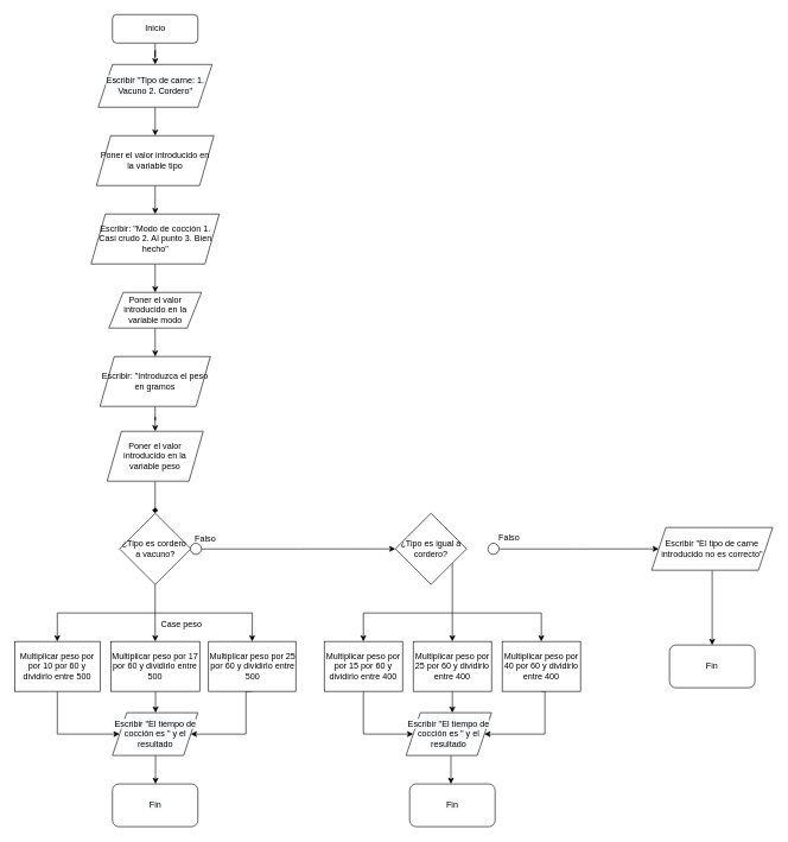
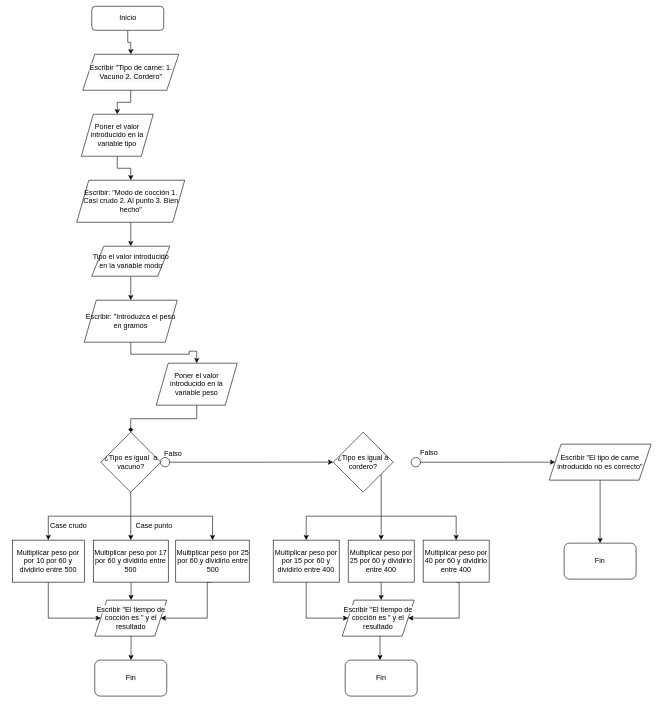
  <mxCell id="0" />
  <mxCell id="1" parent="0" />
  <mxCell id="2" value="" style="edgeStyle=orthogonalEdgeStyle;rounded=0;orthogonalLoop=1;jettySize=auto;html=1;" parent="1" source="3" target="5" edge="1"><mxGeometry relative="1" as="geometry" /></mxCell>
- <mxCell id="3" value="Inicio" style="rounded=1;whiteSpace=wrap;html=1;fontSize=12;glass=0;strokeWidth=1;shadow=0;" parent="1" vertex="1"><mxGeometry x="157.5" width="120" height="40" as="geometry" y="20" /></mxCell>
+ <mxCell id="3" value="Inicio" style="rounded=1;whiteSpace=wrap;html=1;fontSize=12;glass=0;strokeWidth=1;shadow=0;" parent="1" vertex="1"><mxGeometry x="152.5" y="10" width="120" height="40" as="geometry" /></mxCell>
  <mxCell id="4" value="" style="edgeStyle=orthogonalEdgeStyle;rounded=0;orthogonalLoop=1;jettySize=auto;html=1;" parent="1" source="5" target="11" edge="1"><mxGeometry relative="1" as="geometry" /></mxCell>
  <mxCell id="5" value="&lt;span style=&quot;color: rgb(0 , 0 , 0) ; font-family: &amp;#34;helvetica&amp;#34; ; font-size: 12px ; font-style: normal ; font-weight: 400 ; letter-spacing: normal ; text-align: center ; text-indent: 0px ; text-transform: none ; word-spacing: 0px ; background-color: rgb(248 , 249 , 250) ; display: inline ; float: none&quot;&gt;Escribir &quot;Tipo de carne: 1. Vacuno 2. Cordero&quot;&lt;/span&gt;" style="shape=parallelogram;perimeter=parallelogramPerimeter;whiteSpace=wrap;html=1;fixedSize=1;" parent="1" vertex="1"><mxGeometry x="137.5" y="90" width="160" height="60" as="geometry" /></mxCell>
  <mxCell id="6" value="" style="edgeStyle=orthogonalEdgeStyle;rounded=0;orthogonalLoop=1;jettySize=auto;html=1;" parent="1" source="7" target="9" edge="1"><mxGeometry relative="1" as="geometry" /></mxCell>
  <mxCell id="7" value="Escribir: &quot;Modo de cocción 1. Casi crudo 2. Al punto 3. Bien hecho&quot;" style="shape=parallelogram;perimeter=parallelogramPerimeter;whiteSpace=wrap;html=1;fixedSize=1;" parent="1" vertex="1"><mxGeometry x="127.5" y="300" width="180" height="70" as="geometry" /></mxCell>
  <mxCell id="8" value="" style="edgeStyle=orthogonalEdgeStyle;rounded=0;orthogonalLoop=1;jettySize=auto;html=1;" parent="1" source="9" target="13" edge="1"><mxGeometry relative="1" as="geometry" /></mxCell>
- <mxCell id="9" value="Poner el valor introducido en la variable modo" style="shape=parallelogram;perimeter=parallelogramPerimeter;whiteSpace=wrap;html=1;fixedSize=1;" parent="1" vertex="1"><mxGeometry x="152.5" y="410" width="130" height="50" as="geometry" /></mxCell>
+ <mxCell id="9" value="Tipo el valor introducido en la variable modo" style="shape=parallelogram;perimeter=parallelogramPerimeter;whiteSpace=wrap;html=1;fixedSize=1;" parent="1" vertex="1"><mxGeometry x="152.5" y="410" width="130" height="50" as="geometry" /></mxCell>
  <mxCell id="10" value="" style="edgeStyle=orthogonalEdgeStyle;rounded=0;orthogonalLoop=1;jettySize=auto;html=1;" parent="1" source="11" target="7" edge="1"><mxGeometry relative="1" as="geometry" /></mxCell>
- <mxCell id="11" value="Poner el valor introducido en la variable tipo" style="shape=parallelogram;perimeter=parallelogramPerimeter;whiteSpace=wrap;html=1;fixedSize=1;" parent="1" vertex="1"><mxGeometry x="135" y="190" width="165" height="70" as="geometry" /></mxCell>
+ <mxCell id="11" value="Poner el valor introducido en la variable tipo" style="shape=parallelogram;perimeter=parallelogramPerimeter;whiteSpace=wrap;html=1;fixedSize=1;" parent="1" vertex="1"><mxGeometry x="135" y="190" width="120" height="70" as="geometry" /></mxCell>
  <mxCell id="12" value="" style="edgeStyle=orthogonalEdgeStyle;rounded=0;orthogonalLoop=1;jettySize=auto;html=1;" parent="1" source="13" target="15" edge="1"><mxGeometry relative="1" as="geometry" /></mxCell>
  <mxCell id="13" value="Escribir: &quot;Introduzca el peso en gramos" style="shape=parallelogram;perimeter=parallelogramPerimeter;whiteSpace=wrap;html=1;fixedSize=1;" parent="1" vertex="1"><mxGeometry x="140" y="500" width="155" height="70" as="geometry" /></mxCell>
  <mxCell id="14" value="" style="edgeStyle=orthogonalEdgeStyle;rounded=0;orthogonalLoop=1;jettySize=auto;html=1;endArrow=diamond;" parent="1" source="15" target="17" edge="1"><mxGeometry relative="1" as="geometry" /></mxCell>
- <mxCell id="15" value="Poner el valor introducido en la variable peso" style="shape=parallelogram;perimeter=parallelogramPerimeter;whiteSpace=wrap;html=1;fixedSize=1;" parent="1" vertex="1"><mxGeometry x="150" y="605" width="135" height="70" as="geometry" /></mxCell>
+ <mxCell id="15" value="Poner el valor introducido en la variable peso" style="shape=parallelogram;perimeter=parallelogramPerimeter;whiteSpace=wrap;html=1;fixedSize=1;" parent="1" vertex="1"><mxGeometry x="260" y="605" width="135" height="70" as="geometry" /></mxCell>
  <mxCell id="16" value="" style="edgeStyle=orthogonalEdgeStyle;rounded=0;orthogonalLoop=1;jettySize=auto;html=1;exitX=0.5;exitY=1;exitDx=0;exitDy=0;" parent="1" source="17" target="28" edge="1"><mxGeometry relative="1" as="geometry"><mxPoint x="355" y="860" as="sourcePoint" /></mxGeometry></mxCell>
- <mxCell id="17" value="¿Tipo es cordero&amp;nbsp; a vacuno?" style="rhombus;whiteSpace=wrap;html=1;" parent="1" vertex="1"><mxGeometry x="167.5" y="720" width="100" height="100" as="geometry" /></mxCell>
+ <mxCell id="17" value="¿Tipo es igual&amp;nbsp; a vacuno?" style="rhombus;whiteSpace=wrap;html=1;" parent="1" vertex="1"><mxGeometry x="167.5" y="720" width="100" height="100" as="geometry" /></mxCell>
  <mxCell id="18" value="" style="edgeStyle=orthogonalEdgeStyle;rounded=0;orthogonalLoop=1;jettySize=auto;html=1;startArrow=none;" parent="1" source="31" target="23" edge="1"><mxGeometry relative="1" as="geometry" /></mxCell>
  <mxCell id="19" value="" style="edgeStyle=orthogonalEdgeStyle;rounded=0;orthogonalLoop=1;jettySize=auto;html=1;entryX=0.5;entryY=0;entryDx=0;entryDy=0;" parent="1" source="20" target="35" edge="1"><mxGeometry relative="1" as="geometry"><mxPoint x="505" y="860" as="targetPoint" /><Array as="points"><mxPoint x="635" y="890" /><mxPoint x="635" y="890" /></Array></mxGeometry></mxCell>
  <mxCell id="20" value="¿Tipo es igual a cordero?" style="rhombus;whiteSpace=wrap;html=1;" parent="1" vertex="1"><mxGeometry x="555" y="720" width="100" height="100" as="geometry" /></mxCell>
  <mxCell id="21" value="Falso" style="text;strokeColor=none;fillColor=none;align=left;verticalAlign=middle;spacingLeft=4;spacingRight=4;overflow=hidden;points=[[0,0.5],[1,0.5]];portConstraint=eastwest;rotatable=0;" parent="1" vertex="1"><mxGeometry x="267.5" y="740" width="55" height="30" as="geometry" /></mxCell>
  <mxCell id="22" value="" style="edgeStyle=elbowEdgeStyle;rounded=0;orthogonalLoop=1;jettySize=auto;html=1;" parent="1" source="23" target="38" edge="1"><mxGeometry relative="1" as="geometry" /></mxCell>
  <mxCell id="23" value="Escribir &quot;El tipo de carne introducido no es correcto&quot;" style="shape=parallelogram;perimeter=parallelogramPerimeter;whiteSpace=wrap;html=1;fixedSize=1;" parent="1" vertex="1"><mxGeometry x="915" y="740" width="170" height="60" as="geometry" /></mxCell>
  <mxCell id="24" value="Falso" style="text;html=1;strokeColor=none;fillColor=none;align=center;verticalAlign=middle;whiteSpace=wrap;rounded=0;" parent="1" vertex="1"><mxGeometry x="685" y="740" width="60" height="30" as="geometry" /></mxCell>
  <mxCell id="25" value="" style="edgeStyle=elbowEdgeStyle;rounded=0;orthogonalLoop=1;jettySize=auto;html=1;exitX=0.5;exitY=1;exitDx=0;exitDy=0;entryX=0;entryY=0.5;entryDx=0;entryDy=0;" parent="1" source="26" target="48" edge="1"><mxGeometry relative="1" as="geometry"><mxPoint x="80" y="1000" as="targetPoint" /><Array as="points"><mxPoint x="80" y="1000" /></Array></mxGeometry></mxCell>
  <mxCell id="26" value="Multiplicar peso por por 10 por 60 y dividirlo entre 500" style="rounded=0;whiteSpace=wrap;html=1;" parent="1" vertex="1"><mxGeometry x="20" y="900" width="120" height="70" as="geometry" /></mxCell>
  <mxCell id="27" value="" style="edgeStyle=elbowEdgeStyle;rounded=0;orthogonalLoop=1;jettySize=auto;html=1;" parent="1" source="28" target="48" edge="1"><mxGeometry relative="1" as="geometry" /></mxCell>
  <mxCell id="28" value="Multiplicar peso por 17 por 60 y dividirlo entre 500" style="rounded=0;whiteSpace=wrap;html=1;" parent="1" vertex="1"><mxGeometry x="155" y="900" width="125" height="70" as="geometry" /></mxCell>
  <mxCell id="29" value="" style="edgeStyle=elbowEdgeStyle;rounded=0;orthogonalLoop=1;jettySize=auto;html=1;exitX=0.5;exitY=1;exitDx=0;exitDy=0;" parent="1" source="30" target="48" edge="1"><mxGeometry relative="1" as="geometry"><mxPoint x="354" y="1000" as="targetPoint" /><Array as="points"><mxPoint x="345" y="1030" /></Array></mxGeometry></mxCell>
  <mxCell id="30" value="&lt;span&gt;Multiplicar peso por 25 por 60 y dividirlo entre 500&lt;/span&gt;" style="rounded=0;whiteSpace=wrap;html=1;" parent="1" vertex="1"><mxGeometry x="292.5" y="900" width="122.5" height="70" as="geometry" /></mxCell>
  <mxCell id="31" value="" style="ellipse;whiteSpace=wrap;html=1;aspect=fixed;" parent="1" vertex="1"><mxGeometry x="685" y="762.25" width="15.5" height="15.5" as="geometry" /></mxCell>
  <mxCell id="32" value="" style="edgeStyle=elbowEdgeStyle;rounded=0;orthogonalLoop=1;jettySize=auto;html=1;entryX=0;entryY=0.5;entryDx=0;entryDy=0;exitX=0.5;exitY=1;exitDx=0;exitDy=0;" parent="1" source="33" target="51" edge="1"><mxGeometry relative="1" as="geometry"><mxPoint x="510" y="1030" as="targetPoint" /><Array as="points"><mxPoint x="510" y="1030" /><mxPoint x="510" y="1010" /></Array></mxGeometry></mxCell>
  <mxCell id="33" value="Multiplicar peso por por 15 por 60 y dividirlo entre 400" style="rounded=0;whiteSpace=wrap;html=1;" parent="1" vertex="1"><mxGeometry x="455" y="900" width="110" height="70" as="geometry" /></mxCell>
  <mxCell id="34" value="" style="edgeStyle=elbowEdgeStyle;rounded=0;orthogonalLoop=1;jettySize=auto;html=1;" parent="1" source="35" target="51" edge="1"><mxGeometry relative="1" as="geometry" /></mxCell>
  <mxCell id="35" value="Multiplicar peso por 25 por 60 y dividirlo entre 400" style="rounded=0;whiteSpace=wrap;html=1;" parent="1" vertex="1"><mxGeometry x="580" y="900" width="110" height="70" as="geometry" /></mxCell>
  <mxCell id="36" value="" style="edgeStyle=elbowEdgeStyle;rounded=0;orthogonalLoop=1;jettySize=auto;html=1;entryX=1;entryY=0.5;entryDx=0;entryDy=0;exitX=0.5;exitY=1;exitDx=0;exitDy=0;" parent="1" source="37" target="51" edge="1"><mxGeometry relative="1" as="geometry"><mxPoint x="705" y="1060" as="targetPoint" /><Array as="points"><mxPoint x="765" y="1000" /></Array></mxGeometry></mxCell>
  <mxCell id="37" value="&lt;span&gt;Multiplicar peso por 40 por 60 y dividirlo entre 400&lt;/span&gt;" style="rounded=0;whiteSpace=wrap;html=1;" parent="1" vertex="1"><mxGeometry x="705" y="900" width="110" height="70" as="geometry" /></mxCell>
  <mxCell id="38" value="&lt;span&gt;Fin&lt;/span&gt;" style="rounded=1;whiteSpace=wrap;html=1;" parent="1" vertex="1"><mxGeometry x="940" y="905" width="120" height="60" as="geometry" /></mxCell>
  <mxCell id="39" value="" style="endArrow=classic;html=1;rounded=0;entryX=0.5;entryY=0;entryDx=0;entryDy=0;" parent="1" target="30" edge="1"><mxGeometry width="50" height="50" relative="1" as="geometry"><mxPoint x="215" y="860" as="sourcePoint" /><mxPoint x="475" y="750" as="targetPoint" /><Array as="points"><mxPoint x="354" y="860" /></Array></mxGeometry></mxCell>
  <mxCell id="40" value="" style="endArrow=classic;html=1;rounded=0;entryX=0.5;entryY=0;entryDx=0;entryDy=0;" parent="1" target="26" edge="1"><mxGeometry width="50" height="50" relative="1" as="geometry"><mxPoint x="215" y="860" as="sourcePoint" /><mxPoint y="660" as="targetPoint" x="65" /><Array as="points"><mxPoint x="80" y="860" /></Array></mxGeometry></mxCell>
  <mxCell id="41" value="" style="edgeStyle=orthogonalEdgeStyle;rounded=0;orthogonalLoop=1;jettySize=auto;html=1;entryX=0;entryY=0.5;entryDx=0;entryDy=0;" parent="1" source="42" target="20" edge="1"><mxGeometry relative="1" as="geometry" /></mxCell>
  <mxCell id="42" value="" style="ellipse;whiteSpace=wrap;html=1;aspect=fixed;" parent="1" vertex="1"><mxGeometry x="267" y="762.25" width="15.5" height="15.5" as="geometry" /></mxCell>
  <mxCell id="43" value="" style="endArrow=classic;html=1;rounded=0;entryX=0.5;entryY=0;entryDx=0;entryDy=0;" parent="1" target="33" edge="1"><mxGeometry width="50" height="50" relative="1" as="geometry"><mxPoint x="635" y="860" as="sourcePoint" /><mxPoint x="475" y="650" as="targetPoint" /><Array as="points"><mxPoint x="510" y="860" /></Array></mxGeometry></mxCell>
  <mxCell id="44" value="" style="endArrow=classic;html=1;rounded=0;entryX=0.5;entryY=0;entryDx=0;entryDy=0;" parent="1" target="37" edge="1"><mxGeometry width="50" height="50" relative="1" as="geometry"><mxPoint x="635" y="860" as="sourcePoint" /><mxPoint x="475" y="650" as="targetPoint" /><Array as="points"><mxPoint x="760" y="860" /></Array></mxGeometry></mxCell>
- <mxCell id="46" value="Case peso" style="text;strokeColor=none;fillColor=none;align=left;verticalAlign=middle;spacingLeft=4;spacingRight=4;overflow=hidden;points=[[0,0.5],[1,0.5]];portConstraint=eastwest;rotatable=0;" parent="1" vertex="1"><mxGeometry x="220" y="860" width="80" height="30" as="geometry" /></mxCell>
+ <mxCell id="45" value="Case crudo" style="text;strokeColor=none;fillColor=none;align=left;verticalAlign=middle;spacingLeft=4;spacingRight=4;overflow=hidden;points=[[0,0.5],[1,0.5]];portConstraint=eastwest;rotatable=0;" parent="1" vertex="1"><mxGeometry x="77.5" y="860" width="80" height="30" as="geometry" /></mxCell>
+ <mxCell id="46" value="Case punto" style="text;strokeColor=none;fillColor=none;align=left;verticalAlign=middle;spacingLeft=4;spacingRight=4;overflow=hidden;points=[[0,0.5],[1,0.5]];portConstraint=eastwest;rotatable=0;" parent="1" vertex="1"><mxGeometry x="220" y="860" width="80" height="30" as="geometry" /></mxCell>
  <mxCell id="47" value="" style="edgeStyle=elbowEdgeStyle;rounded=0;orthogonalLoop=1;jettySize=auto;html=1;" parent="1" source="48" target="49" edge="1"><mxGeometry relative="1" as="geometry" /></mxCell>
  <mxCell id="48" value="&#10;&#10;&lt;span style=&quot;color: rgb(0, 0, 0); font-family: helvetica; font-size: 12px; font-style: normal; font-weight: 400; letter-spacing: normal; text-align: center; text-indent: 0px; text-transform: none; word-spacing: 0px; background-color: rgb(248, 249, 250); display: inline; float: none;&quot;&gt;Escribir &quot;El tiempo de cocción es &quot; y el resultado&lt;/span&gt;&#10;&#10;" style="shape=parallelogram;perimeter=parallelogramPerimeter;whiteSpace=wrap;html=1;fixedSize=1;" parent="1" vertex="1"><mxGeometry x="157.5" y="1000" width="120" height="60" as="geometry" /></mxCell>
  <mxCell id="49" value="&#10;&#10;&lt;span style=&quot;color: rgb(0, 0, 0); font-family: helvetica; font-size: 12px; font-style: normal; font-weight: 400; letter-spacing: normal; text-align: center; text-indent: 0px; text-transform: none; word-spacing: 0px; background-color: rgb(248, 249, 250); display: inline; float: none;&quot;&gt;Fin&lt;/span&gt;&#10;&#10;" style="rounded=1;whiteSpace=wrap;html=1;" parent="1" vertex="1"><mxGeometry x="157.5" y="1100" width="120" height="60" as="geometry" /></mxCell>
  <mxCell id="50" value="" style="edgeStyle=elbowEdgeStyle;rounded=0;orthogonalLoop=1;jettySize=auto;html=1;" parent="1" source="51" target="52" edge="1"><mxGeometry relative="1" as="geometry" /></mxCell>
  <mxCell id="51" value="&#10;&#10;&lt;span style=&quot;color: rgb(0, 0, 0); font-family: helvetica; font-size: 12px; font-style: normal; font-weight: 400; letter-spacing: normal; text-align: center; text-indent: 0px; text-transform: none; word-spacing: 0px; background-color: rgb(248, 249, 250); display: inline; float: none;&quot;&gt;Escribir &quot;El tiempo de cocción es &quot; y el resultado&lt;/span&gt;&#10;&#10;" style="shape=parallelogram;perimeter=parallelogramPerimeter;whiteSpace=wrap;html=1;fixedSize=1;" parent="1" vertex="1"><mxGeometry x="570" y="1000" width="120" height="60" as="geometry" /></mxCell>
  <mxCell id="52" value="&#10;&#10;&lt;span style=&quot;color: rgb(0, 0, 0); font-family: helvetica; font-size: 12px; font-style: normal; font-weight: 400; letter-spacing: normal; text-align: center; text-indent: 0px; text-transform: none; word-spacing: 0px; background-color: rgb(248, 249, 250); display: inline; float: none;&quot;&gt;Fin&lt;/span&gt;&#10;&#10;" style="rounded=1;whiteSpace=wrap;html=1;" parent="1" vertex="1"><mxGeometry x="575" y="1100" width="120" height="60" as="geometry" /></mxCell>
